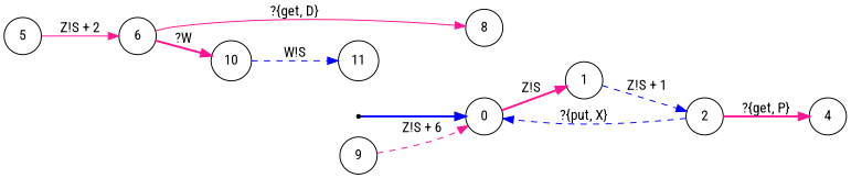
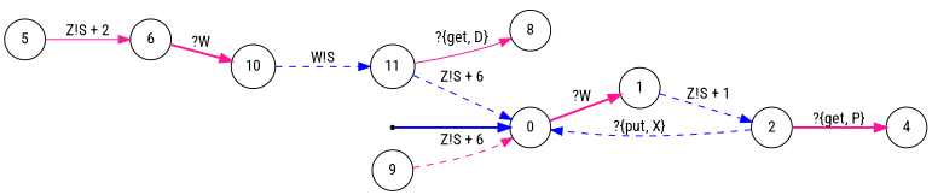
  digraph {
    fontname="Roboto Condensed"
    rankdir=LR
    node [fontname="Roboto Condensed" shape=circle]
    edge [color=deeppink fontname="Roboto Condensed" style=dashed]
    START [shape=point]
    0
    1
    2
    4
    5
    6
    8
    10
    11
    9
    START -> 0 [color=blue style=bold]
-   0 -> 1 [label="Z!S" style=bold]
+   0 -> 1 [label="?W" style=bold]
    1 -> 2 [color=blue label="Z!S + 1"]
    2 -> 0 [color=blue label="?{put, X}"]
    2 -> 4 [label="?{get, P}" style=bold]
    5 -> 6 [label="Z!S + 2" style=solid]
-   6 -> 8 [label="?{get, D}" style=solid]
+   11 -> 8 [label="?{get, D}" style=solid]
    6 -> 10 [label="?W" style=bold]
    10 -> 11 [color=blue label="W!S"]
+   11 -> 0 [color=blue label="Z!S + 6"]
    9 -> 0 [label="Z!S + 6"]
  }
